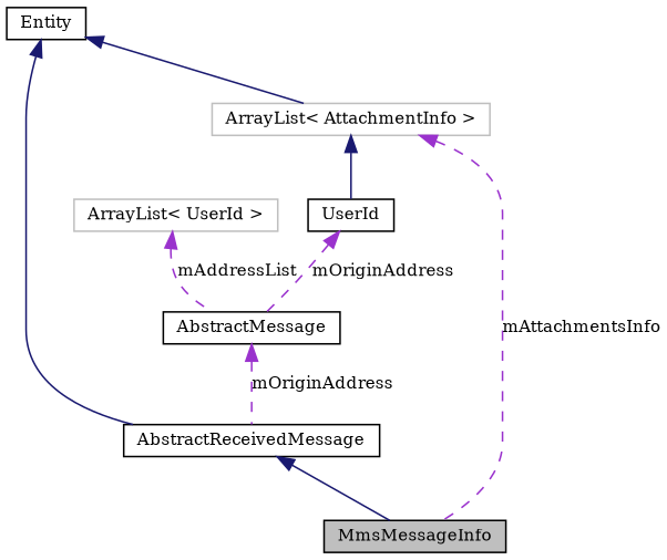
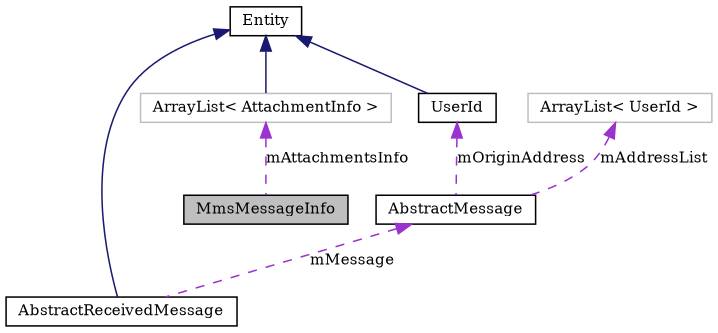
  digraph {
    fontname="DejaVu Serif"
    node [color=black fontname="DejaVu Serif" fontsize=10 shape=record]
    edge [color=midnightblue dir=back fontname="DejaVu Serif" fontsize=10 labelfontname="FreeSans.ttf" labelfontsize=10 style=solid]
    n1 [fillcolor=grey75 fontcolor=black height=0.2 label=MmsMessageInfo style=filled width=0.4]
    n2 [height=0.2 label=AbstractReceivedMessage width=0.4]
    n3 [height=0.2 label=Entity width=0.4]
    n4 [height=0.2 label=UserId width=0.4]
    n5 [color=grey75 height=0.2 label="ArrayList\< AttachmentInfo \>" width=0.4]
    n6 [height=0.2 label=AbstractMessage width=0.4]
    n7 [color=grey75 height=0.2 label="ArrayList\< UserId \>" width=0.4]
-   n2 -> n1
    n3 -> n2
-   n5 -> n4
+   n3 -> n4
    n3 -> n5
    n4 -> n6 [color=darkorchid3 label=mOriginAddress style=dashed]
    n5 -> n1 [color=darkorchid3 label=mAttachmentsInfo style=dashed]
-   n6 -> n2 [color=darkorchid3 label=mOriginAddress style=dashed]
+   n6 -> n2 [color=darkorchid3 label=mMessage style=dashed]
    n7 -> n6 [color=darkorchid3 label=mAddressList style=dashed]
  }
